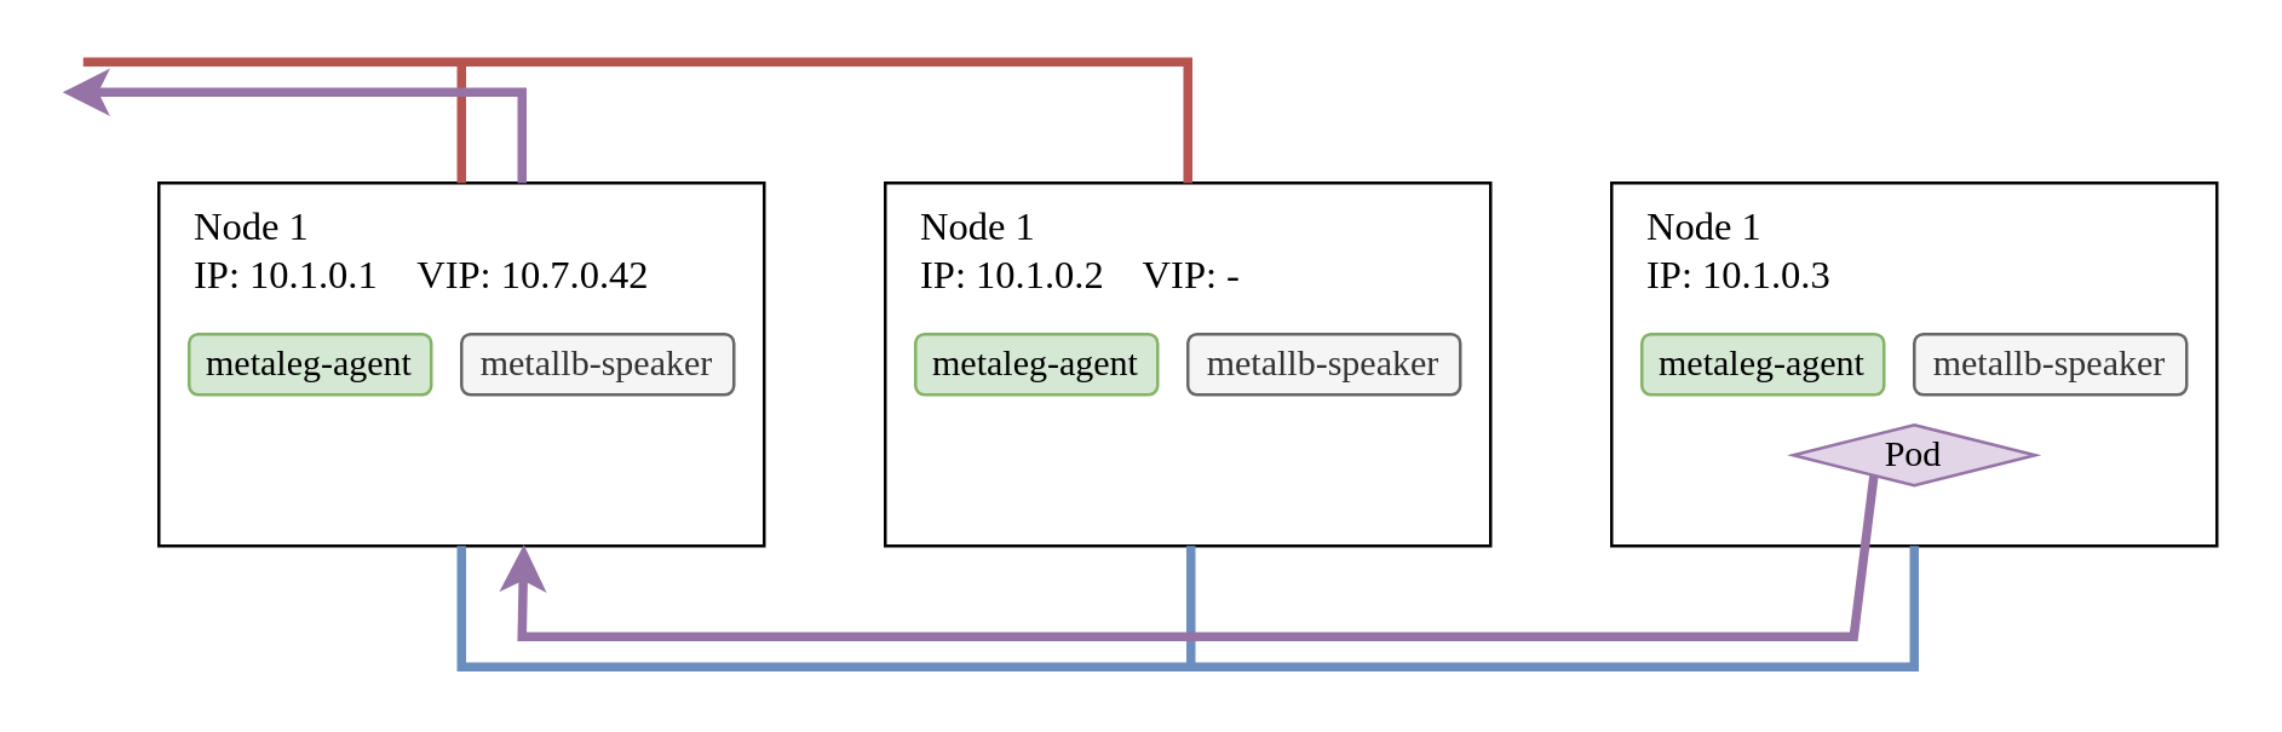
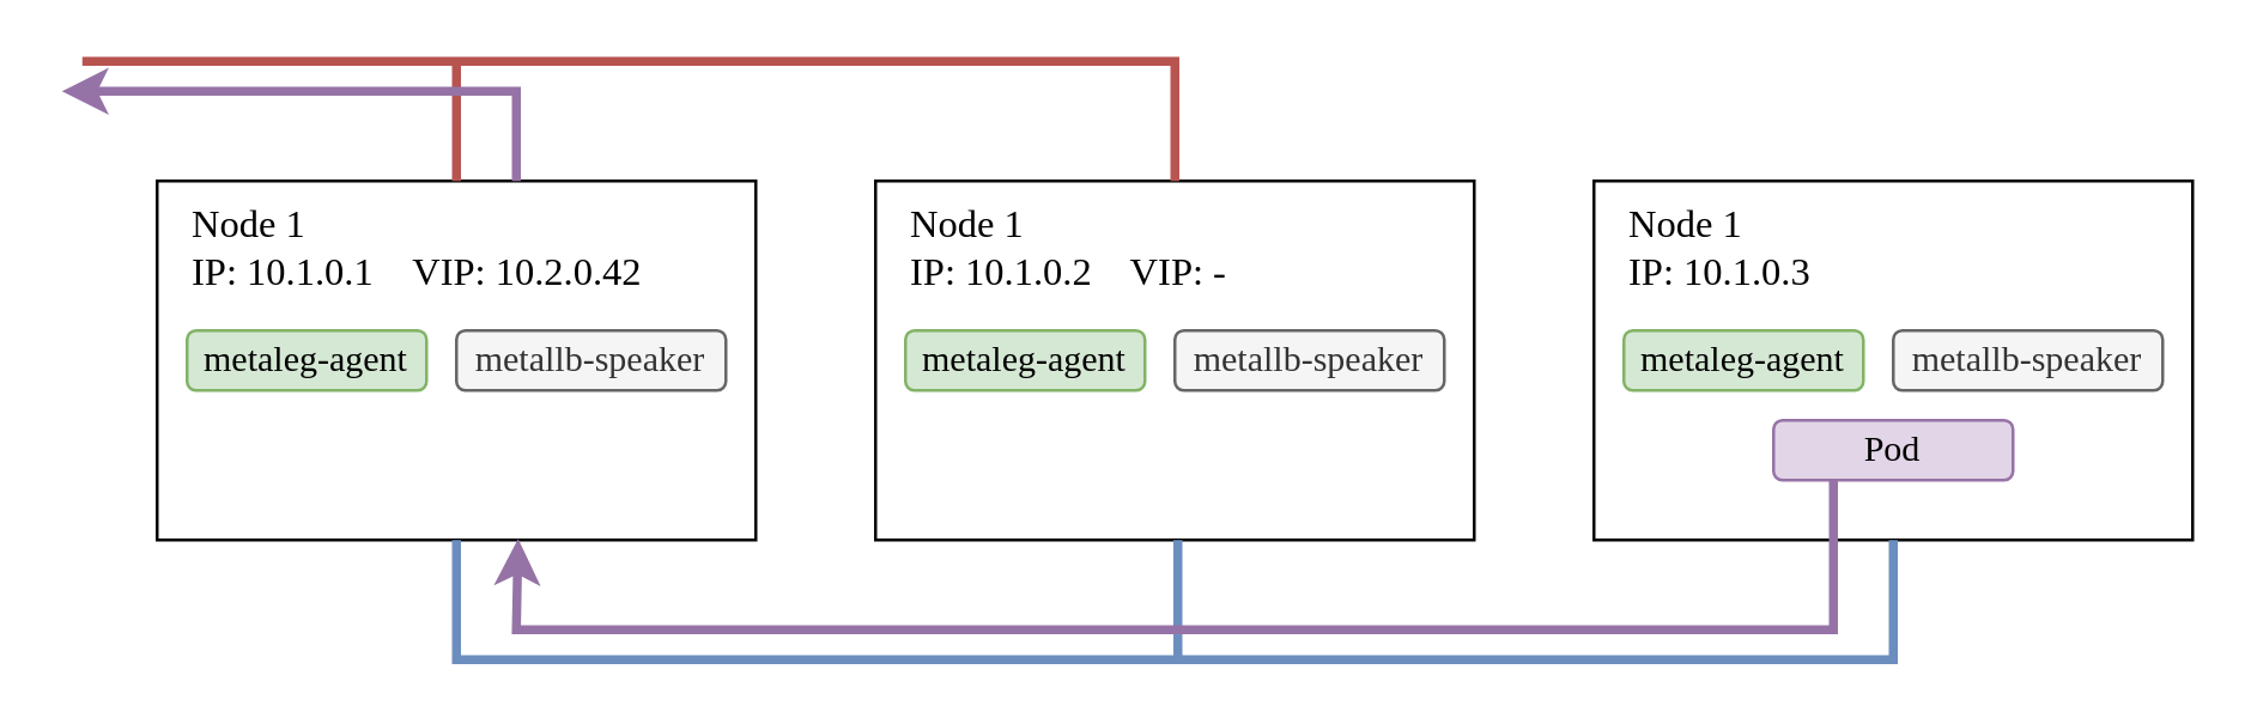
  <mxCell id="0" />
  <mxCell id="1" parent="0" />
  <mxCell id="2" value="" style="rounded=0;whiteSpace=wrap;html=1;" vertex="1" parent="1"><mxGeometry x="52" y="60" width="200" height="120" as="geometry" /></mxCell>
  <mxCell id="3" value="" style="rounded=0;whiteSpace=wrap;html=1;" vertex="1" parent="1"><mxGeometry x="292" y="60" width="200" height="120" as="geometry" /></mxCell>
  <mxCell id="4" value="" style="rounded=0;whiteSpace=wrap;html=1;" vertex="1" parent="1"><mxGeometry x="532" y="60" width="200" height="120" as="geometry" /></mxCell>
- <mxCell id="5" value="&lt;div&gt;Node 1&lt;/div&gt;&lt;div&gt;&lt;span style=&quot;color: generic-light-dark(rgb(0, 0, 0), rgb(102, 178, 255));&quot;&gt;&lt;span style=&quot;color: generic-light-dark(rgb(0, 0, 0), rgb(102, 178, 255));&quot;&gt;IP: 10.1.0.1&lt;/span&gt;&lt;/span&gt;&amp;nbsp; &amp;nbsp;&amp;nbsp;VIP: 10.7.0.42&lt;/div&gt;" style="text;html=1;align=left;verticalAlign=top;whiteSpace=wrap;rounded=0;fontFamily=Garamond;fontSize=13;" vertex="1" parent="1"><mxGeometry x="62" y="60" width="190" height="40" as="geometry" /></mxCell>
+ <mxCell id="5" value="&lt;div&gt;Node 1&lt;/div&gt;&lt;div&gt;&lt;span style=&quot;color: generic-light-dark(rgb(0, 0, 0), rgb(102, 178, 255));&quot;&gt;&lt;span style=&quot;color: generic-light-dark(rgb(0, 0, 0), rgb(102, 178, 255));&quot;&gt;IP: 10.1.0.1&lt;/span&gt;&lt;/span&gt;&amp;nbsp; &amp;nbsp;&amp;nbsp;VIP: 10.2.0.42&lt;/div&gt;" style="text;html=1;align=left;verticalAlign=top;whiteSpace=wrap;rounded=0;fontFamily=Garamond;fontSize=13;" vertex="1" parent="1"><mxGeometry x="62" y="60" width="190" height="40" as="geometry" /></mxCell>
  <mxCell id="6" value="&lt;div&gt;Node 1&lt;/div&gt;IP: 10.1.0.2&amp;nbsp; &amp;nbsp; VIP: -" style="text;html=1;align=left;verticalAlign=top;whiteSpace=wrap;rounded=0;fontFamily=Garamond;fontSize=13;" vertex="1" parent="1"><mxGeometry x="302" y="60" width="190" height="40" as="geometry" /></mxCell>
  <mxCell id="7" value="&lt;div&gt;Node 1&lt;/div&gt;IP: 10.1.0.3" style="text;html=1;align=left;verticalAlign=top;whiteSpace=wrap;rounded=0;fontFamily=Garamond;fontSize=13;" vertex="1" parent="1"><mxGeometry x="542" y="60" width="190" height="40" as="geometry" /></mxCell>
- <mxCell id="8" value="&lt;div&gt;Pod&lt;/div&gt;" style="rhombus;whiteSpace=wrap;html=1;fontFamily=Garamond;fillColor=#e1d5e7;strokeColor=#9673a6;" vertex="1" parent="1"><mxGeometry x="592" y="140" width="80" height="20" as="geometry" /></mxCell>
+ <mxCell id="8" value="&lt;div&gt;Pod&lt;/div&gt;" style="rounded=1;whiteSpace=wrap;html=1;fontFamily=Garamond;fillColor=#e1d5e7;strokeColor=#9673a6;" vertex="1" parent="1"><mxGeometry x="592" y="140" width="80" height="20" as="geometry" /></mxCell>
  <mxCell id="9" value="" style="endArrow=none;html=1;rounded=0;strokeWidth=3;fillColor=#dae8fc;strokeColor=#6c8ebf;entryX=0.5;entryY=1;entryDx=0;entryDy=0;" edge="1" parent="1" target="4"><mxGeometry width="50" height="50" relative="1" as="geometry"><mxPoint x="152" y="180" as="sourcePoint" /><mxPoint x="752" y="220" as="targetPoint" /><Array as="points"><mxPoint x="152" y="220" /><mxPoint x="632" y="220" /></Array></mxGeometry></mxCell>
  <mxCell id="10" value="" style="endArrow=none;html=1;rounded=0;strokeWidth=3;fillColor=#f8cecc;strokeColor=#b85450;entryX=0.5;entryY=0;entryDx=0;entryDy=0;" edge="1" parent="1"><mxGeometry width="50" height="50" relative="1" as="geometry"><mxPoint x="27" y="20" as="sourcePoint" /><mxPoint x="392" y="60" as="targetPoint" /><Array as="points"><mxPoint x="392" y="20" /></Array></mxGeometry></mxCell>
  <mxCell id="11" value="" style="endArrow=none;html=1;rounded=0;exitX=0.5;exitY=0;exitDx=0;exitDy=0;strokeWidth=3;fillColor=#f8cecc;strokeColor=#b85450;" edge="1" parent="1"><mxGeometry width="50" height="50" relative="1" as="geometry"><mxPoint x="152" y="60" as="sourcePoint" /><mxPoint x="152" y="20" as="targetPoint" /></mxGeometry></mxCell>
  <mxCell id="12" value="" style="endArrow=none;html=1;rounded=0;exitX=0.5;exitY=0;exitDx=0;exitDy=0;strokeWidth=3;fillColor=#dae8fc;strokeColor=#6c8ebf;" edge="1" parent="1"><mxGeometry width="50" height="50" relative="1" as="geometry"><mxPoint x="393" y="220" as="sourcePoint" /><mxPoint x="393" y="180" as="targetPoint" /></mxGeometry></mxCell>
  <mxCell id="13" value="metaleg-agent" style="rounded=1;whiteSpace=wrap;html=1;fontFamily=Garamond;fillColor=#d5e8d4;strokeColor=#82b366;" vertex="1" parent="1"><mxGeometry x="302" y="110" width="80" height="20" as="geometry" /></mxCell>
  <mxCell id="14" value="metallb-speaker" style="rounded=1;whiteSpace=wrap;html=1;fontFamily=Garamond;fillColor=#f5f5f5;strokeColor=#666666;fontColor=#333333;" vertex="1" parent="1"><mxGeometry x="392" y="110" width="90" height="20" as="geometry" /></mxCell>
  <mxCell id="15" value="metaleg-agent" style="rounded=1;whiteSpace=wrap;html=1;fontFamily=Garamond;fillColor=#d5e8d4;strokeColor=#82b366;" vertex="1" parent="1"><mxGeometry x="542" y="110" width="80" height="20" as="geometry" /></mxCell>
  <mxCell id="16" value="metallb-speaker" style="rounded=1;whiteSpace=wrap;html=1;fontFamily=Garamond;fillColor=#f5f5f5;strokeColor=#666666;fontColor=#333333;" vertex="1" parent="1"><mxGeometry x="632" y="110" width="90" height="20" as="geometry" /></mxCell>
  <mxCell id="17" value="metaleg-agent" style="rounded=1;whiteSpace=wrap;html=1;fontFamily=Garamond;fillColor=#d5e8d4;strokeColor=#82b366;" vertex="1" parent="1"><mxGeometry x="62" y="110" width="80" height="20" as="geometry" /></mxCell>
  <mxCell id="18" value="metallb-speaker" style="rounded=1;whiteSpace=wrap;html=1;fontFamily=Garamond;fillColor=#f5f5f5;strokeColor=#666666;fontColor=#333333;" vertex="1" parent="1"><mxGeometry x="152" y="110" width="90" height="20" as="geometry" /></mxCell>
  <mxCell id="19" value="" style="endArrow=classic;html=1;rounded=0;strokeWidth=3;fillColor=#e1d5e7;strokeColor=#9673a6;exitX=0.25;exitY=1;exitDx=0;exitDy=0;entryX=0.603;entryY=0.997;entryDx=0;entryDy=0;entryPerimeter=0;" edge="1" parent="1" source="8" target="2"><mxGeometry width="50" height="50" relative="1" as="geometry"><mxPoint x="562" y="280" as="sourcePoint" /><mxPoint x="302" y="210" as="targetPoint" /><Array as="points"><mxPoint x="612" y="210" /><mxPoint x="172" y="210" /></Array></mxGeometry></mxCell>
  <mxCell id="20" value="" style="endArrow=classic;html=1;rounded=0;strokeWidth=3;fillColor=#e1d5e7;strokeColor=#9673a6;" edge="1" parent="1"><mxGeometry width="50" height="50" relative="1" as="geometry"><mxPoint x="172" y="60" as="sourcePoint" /><mxPoint x="20.182" y="30" as="targetPoint" /><Array as="points"><mxPoint x="172" y="30" /></Array></mxGeometry></mxCell>
